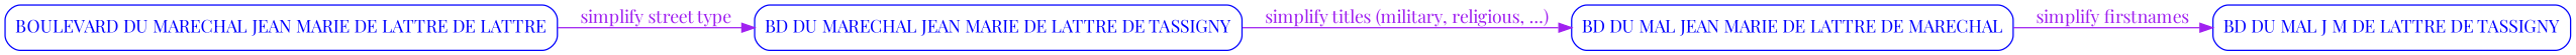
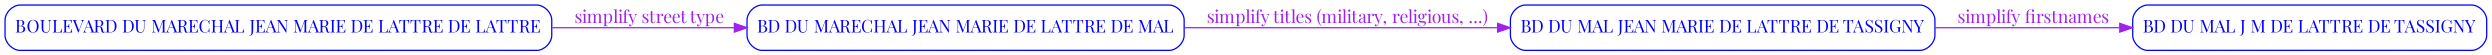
  digraph {
    fontname="Playfair Display"
    rankdir=LR
    node [color=blue fontcolor=blue fontname="Playfair Display" shape=box style=rounded]
    edge [color=purple fontcolor=purple fontname="Playfair Display"]
    n1 [label="BOULEVARD DU MARECHAL JEAN MARIE DE LATTRE DE LATTRE"]
-   n2 [label="BD DU MARECHAL JEAN MARIE DE LATTRE DE TASSIGNY"]
-   n3 [label="BD DU MAL JEAN MARIE DE LATTRE DE MARECHAL"]
+   n2 [label="BD DU MARECHAL JEAN MARIE DE LATTRE DE MAL"]
+   n3 [label="BD DU MAL JEAN MARIE DE LATTRE DE TASSIGNY"]
    n4 [label="BD DU MAL J M DE LATTRE DE TASSIGNY"]
    n1 -> n2 [label="simplify street type"]
    n2 -> n3 [label="simplify titles (military, religious, ...)"]
    n3 -> n4 [label="simplify firstnames"]
  }
